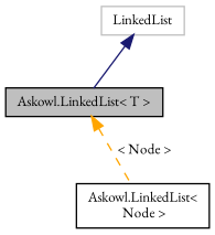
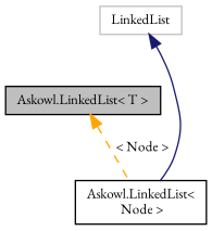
  digraph {
    fontname="EB Garamond"
    node [color=black fillcolor=white fontname="EB Garamond" fontsize=10 shape=record style=filled]
    edge [dir=back fontname="EB Garamond" fontsize=10 labelfontname=Helvetica labelfontsize=10]
    n1 [fillcolor=grey75 fontcolor=black height=0.2 label="Askowl.LinkedList\< T \>" width=0.4]
    n2 [height=0.2 label="Askowl.LinkedList\<\l Node \>" width=0.4]
    n3 [color=grey75 height=0.2 label=LinkedList width=0.4]
    n1 -> n2 [color=orange label=" \< Node \>" style=dashed]
-   n3 -> n1 [color=midnightblue style=solid]
+   n3 -> n2 [color=midnightblue style=solid]
  }
